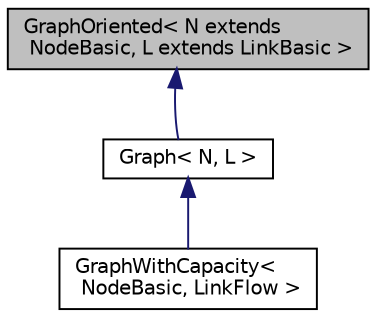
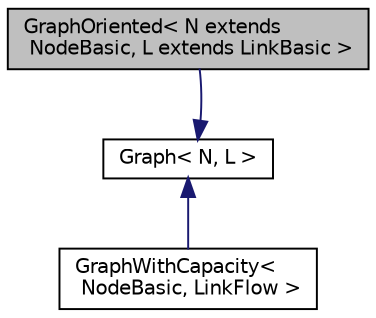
  digraph {
    node [color=black fontname=Helvetica fontsize=10 shape=record]
    edge [color=midnightblue dir=back fontname=Helvetica fontsize=10 labelfontname=Helvetica labelfontsize=10 style=solid]
    n1 [fillcolor=grey75 fontcolor=black height=0.2 label="GraphOriented\< N extends\l NodeBasic, L extends LinkBasic \>" style=filled width=0.4]
    n2 [height=0.2 label="GraphWithCapacity\<\l NodeBasic, LinkFlow \>" width=0.4]
    n3 [height=0.2 label="Graph\< N, L \>" width=0.4]
-   n1 -> n3
+   n3 -> n1
    n3 -> n2
  }
